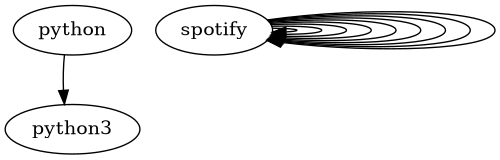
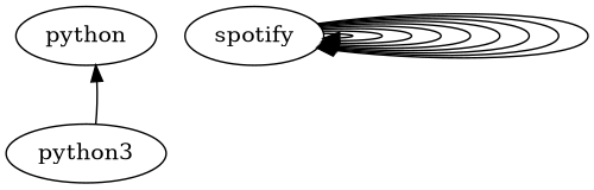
  digraph {
    n1 [label=python]
    python3
    spotify
-   n1 -> python3
+   python3 -> n1
    spotify -> spotify
    spotify -> spotify
    spotify -> spotify
    spotify -> spotify
    spotify -> spotify
    spotify -> spotify
    spotify -> spotify
    spotify -> spotify
    spotify -> spotify
  }
